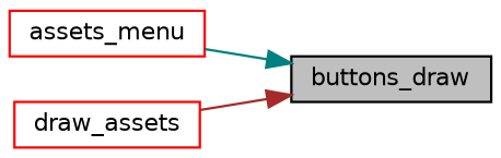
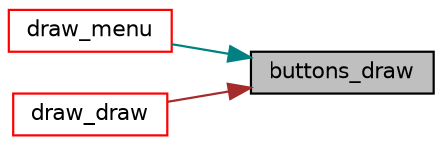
  digraph {
    rankdir=RL
    node [color=red fillcolor=white fontname=Helvetica fontsize=10 shape=record style=filled]
    edge [dir=back fontname=Helvetica fontsize=10 labelfontname=Helvetica labelfontsize=10 style=solid]
    n1 [color=black fillcolor=grey75 fontcolor=black height=0.2 label=buttons_draw width=0.4]
-   n2 [height=0.2 label=assets_menu width=0.4]
-   n3 [height=0.2 label=draw_assets width=0.4]
+   n2 [height=0.2 label=draw_menu width=0.4]
+   n3 [height=0.2 label=draw_draw width=0.4]
    n1 -> n2 [color=teal]
    n1 -> n3 [color=brown]
  }
